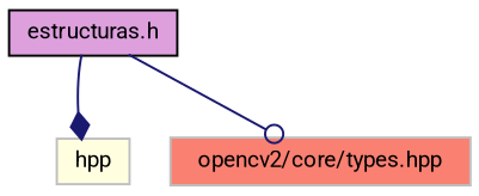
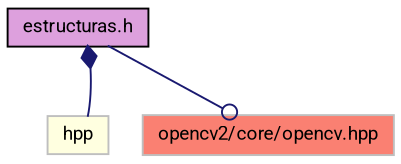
  digraph {
    fontname=Roboto
    node [color=grey75 fontname=Roboto fontsize=10 shape=record style=filled]
    edge [color=midnightblue fontname=Roboto fontsize=10 labelfontname=Helvetica labelfontsize=10 style=solid]
    n1 [color=black fillcolor=plum fontcolor=black height=0.2 label="estructuras.h" width=0.4]
    n2 [fillcolor=lightyellow height=0.2 label=hpp width=0.4]
-   n3 [fillcolor=salmon height=0.2 label="opencv2/core/types.hpp" width=0.4]
-   n1 -> n2 [arrowhead=diamond]
+   n3 [fillcolor=salmon height=0.2 label="opencv2/core/opencv.hpp" width=0.4]
+   n2 -> n1 [arrowhead=diamond]
    n1 -> n3 [arrowhead=odot]
  }
